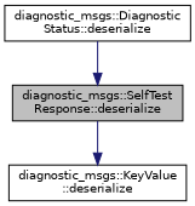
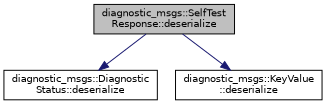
  digraph {
    rankdir=TB
    node [color=black fillcolor=white fontname=Helvetica fontsize=10 shape=record style=filled]
    edge [color=midnightblue fontname=Helvetica fontsize=10 labelfontname=Helvetica labelfontsize=10 style=solid]
    n1 [fillcolor=grey75 fontcolor=black height=0.2 label="diagnostic_msgs::SelfTest\lResponse::deserialize" width=0.4]
    n2 [height=0.2 label="diagnostic_msgs::Diagnostic\lStatus::deserialize" width=0.4]
    n3 [height=0.2 label="diagnostic_msgs::KeyValue\l::deserialize" width=0.4]
-   n2 -> n1
+   n1 -> n2
    n1 -> n3
  }
